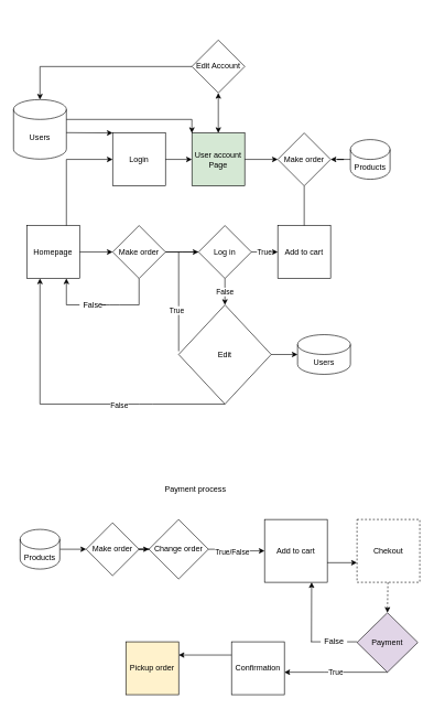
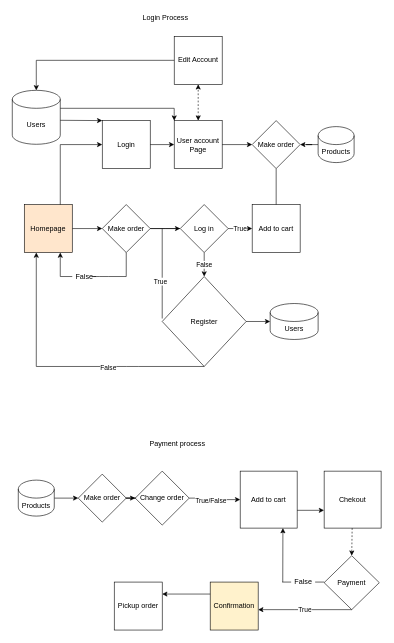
  <mxCell id="0" />
  <mxCell id="1" parent="0" />
  <mxCell id="2" style="edgeStyle=orthogonalEdgeStyle;rounded=0;orthogonalLoop=1;jettySize=auto;html=1;entryX=0;entryY=0.5;entryDx=0;entryDy=0;" edge="1" parent="1" source="3" target="5"><mxGeometry relative="1" as="geometry" /></mxCell>
- <mxCell id="3" value="Homepage" style="whiteSpace=wrap;html=1;aspect=fixed;" vertex="1" parent="1"><mxGeometry x="40" y="340.5" width="80" height="80" as="geometry" /></mxCell>
+ <mxCell id="3" value="Homepage" style="whiteSpace=wrap;html=1;aspect=fixed;fillColor=#ffe6cc;" vertex="1" parent="1"><mxGeometry x="40" y="340.5" width="80" height="80" as="geometry" /></mxCell>
  <mxCell id="4" style="edgeStyle=orthogonalEdgeStyle;rounded=0;orthogonalLoop=1;jettySize=auto;html=1;" edge="1" parent="1" source="5"><mxGeometry relative="1" as="geometry"><mxPoint x="300" y="380.5" as="targetPoint" /></mxGeometry></mxCell>
  <mxCell id="5" value="Make order" style="rhombus;whiteSpace=wrap;html=1;" vertex="1" parent="1"><mxGeometry x="170" y="340.5" width="80" height="80" as="geometry" /></mxCell>
  <mxCell id="6" value="False" style="edgeStyle=orthogonalEdgeStyle;rounded=0;orthogonalLoop=1;jettySize=auto;html=1;" edge="1" parent="1" source="9"><mxGeometry relative="1" as="geometry"><mxPoint x="340" y="460.5" as="targetPoint" /></mxGeometry></mxCell>
  <mxCell id="7" value="True" style="edgeStyle=orthogonalEdgeStyle;rounded=0;orthogonalLoop=1;jettySize=auto;html=1;" edge="1" parent="1" source="9"><mxGeometry relative="1" as="geometry"><mxPoint x="420" y="380.5" as="targetPoint" /><Array as="points"><mxPoint x="400" y="380.5" /><mxPoint x="400" y="380.5" /></Array></mxGeometry></mxCell>
  <mxCell id="8" value="" style="edgeStyle=orthogonalEdgeStyle;rounded=0;orthogonalLoop=1;jettySize=auto;html=1;startArrow=none;startFill=0;endArrow=none;endFill=0;" edge="1" parent="1" source="9" target="5"><mxGeometry relative="1" as="geometry" /></mxCell>
  <mxCell id="9" value="Log in" style="rhombus;whiteSpace=wrap;html=1;" vertex="1" parent="1"><mxGeometry x="300" y="340.5" width="80" height="80" as="geometry" /></mxCell>
  <mxCell id="10" value="Add to cart" style="whiteSpace=wrap;html=1;aspect=fixed;" vertex="1" parent="1"><mxGeometry x="420" y="340.5" width="80" height="80" as="geometry" /></mxCell>
  <mxCell id="11" value="" style="endArrow=none;html=1;entryX=0.5;entryY=1;entryDx=0;entryDy=0;" edge="1" parent="1" target="5"><mxGeometry width="50" height="50" relative="1" as="geometry"><mxPoint x="210" y="460.5" as="sourcePoint" /><mxPoint x="270" y="450.5" as="targetPoint" /></mxGeometry></mxCell>
  <mxCell id="12" value="" style="endArrow=classic;html=1;entryX=0.75;entryY=1;entryDx=0;entryDy=0;" edge="1" parent="1" target="3"><mxGeometry width="50" height="50" relative="1" as="geometry"><mxPoint x="100" y="460.5" as="sourcePoint" /><mxPoint x="130" y="420.5" as="targetPoint" /></mxGeometry></mxCell>
  <mxCell id="13" value="" style="endArrow=none;html=1;" edge="1" parent="1" source="14"><mxGeometry width="50" height="50" relative="1" as="geometry"><mxPoint x="100" y="460.5" as="sourcePoint" /><mxPoint x="210" y="460.5" as="targetPoint" /><Array as="points"><mxPoint x="150" y="460.5" /><mxPoint x="170" y="460.5" /></Array></mxGeometry></mxCell>
  <mxCell id="14" value="False" style="text;html=1;align=center;verticalAlign=middle;resizable=0;points=[];autosize=1;" vertex="1" parent="1"><mxGeometry x="120" y="450.5" width="40" height="20" as="geometry" /></mxCell>
  <mxCell id="15" value="" style="endArrow=none;html=1;" edge="1" parent="1" target="14"><mxGeometry width="50" height="50" relative="1" as="geometry"><mxPoint x="100" y="460.5" as="sourcePoint" /><mxPoint x="210" y="460.5" as="targetPoint" /><Array as="points" /></mxGeometry></mxCell>
- <mxCell id="16" value="Edit" style="rhombus;whiteSpace=wrap;html=1;" vertex="1" parent="1"><mxGeometry x="270" y="460.5" width="140" height="150" as="geometry" /></mxCell>
+ <mxCell id="16" value="Register" style="rhombus;whiteSpace=wrap;html=1;" vertex="1" parent="1"><mxGeometry x="270" y="460.5" width="140" height="150" as="geometry" /></mxCell>
  <mxCell id="17" value="" style="endArrow=classic;html=1;endFill=1;startArrow=none;startFill=0;" edge="1" parent="1"><mxGeometry width="50" height="50" relative="1" as="geometry"><mxPoint x="60" y="610.5" as="sourcePoint" /><mxPoint x="60" y="420.5" as="targetPoint" /></mxGeometry></mxCell>
  <mxCell id="18" value="" style="endArrow=none;html=1;entryX=0;entryY=0.5;entryDx=0;entryDy=0;" edge="1" parent="1" target="16"><mxGeometry width="50" height="50" relative="1" as="geometry"><mxPoint x="270" y="535.5" as="sourcePoint" /><mxPoint x="330" y="610.5" as="targetPoint" /></mxGeometry></mxCell>
  <mxCell id="19" value="" style="endArrow=none;html=1;endFill=0;" edge="1" parent="1"><mxGeometry width="50" height="50" relative="1" as="geometry"><mxPoint x="270" y="530.5" as="sourcePoint" /><mxPoint x="270" y="380.5" as="targetPoint" /></mxGeometry></mxCell>
  <mxCell id="20" value="True" style="edgeLabel;html=1;align=center;verticalAlign=middle;resizable=0;points=[];" vertex="1" connectable="0" parent="19"><mxGeometry x="-0.167" y="4" relative="1" as="geometry"><mxPoint as="offset" /></mxGeometry></mxCell>
  <mxCell id="21" value="" style="endArrow=none;html=1;entryX=0.5;entryY=1;entryDx=0;entryDy=0;" edge="1" parent="1" target="16"><mxGeometry width="50" height="50" relative="1" as="geometry"><mxPoint x="60" y="610.5" as="sourcePoint" /><mxPoint x="300" y="530.5" as="targetPoint" /><Array as="points"><mxPoint x="220" y="610.5" /></Array></mxGeometry></mxCell>
  <mxCell id="22" value="False" style="edgeLabel;html=1;align=center;verticalAlign=middle;resizable=0;points=[];" vertex="1" connectable="0" parent="21"><mxGeometry x="-0.15" y="-2" relative="1" as="geometry"><mxPoint as="offset" /></mxGeometry></mxCell>
  <mxCell id="23" value="Login" style="whiteSpace=wrap;html=1;aspect=fixed;" vertex="1" parent="1"><mxGeometry x="170" y="200.5" width="80" height="80" as="geometry" /></mxCell>
  <mxCell id="24" value="" style="endArrow=classic;html=1;entryX=0;entryY=0.5;entryDx=0;entryDy=0;" edge="1" parent="1" target="23"><mxGeometry width="50" height="50" relative="1" as="geometry"><mxPoint x="100" y="240.5" as="sourcePoint" /><mxPoint x="140" y="230.5" as="targetPoint" /></mxGeometry></mxCell>
  <mxCell id="25" value="" style="endArrow=none;html=1;exitX=0.75;exitY=0;exitDx=0;exitDy=0;" edge="1" parent="1" source="3"><mxGeometry width="50" height="50" relative="1" as="geometry"><mxPoint x="90" y="330.5" as="sourcePoint" /><mxPoint x="100" y="240.5" as="targetPoint" /></mxGeometry></mxCell>
  <mxCell id="26" style="edgeStyle=orthogonalEdgeStyle;rounded=0;orthogonalLoop=1;jettySize=auto;html=1;entryX=0.5;entryY=0;entryDx=0;entryDy=0;startArrow=none;startFill=0;endArrow=none;endFill=0;" edge="1" parent="1" source="27" target="10"><mxGeometry relative="1" as="geometry" /></mxCell>
  <mxCell id="27" value="Make order" style="rhombus;whiteSpace=wrap;html=1;" vertex="1" parent="1"><mxGeometry x="420" y="200.5" width="80" height="80" as="geometry" /></mxCell>
  <mxCell id="28" value="Users" style="shape=cylinder3;whiteSpace=wrap;html=1;boundedLbl=1;backgroundOutline=1;size=15;" vertex="1" parent="1"><mxGeometry x="20" y="150" width="80" height="90" as="geometry" /></mxCell>
  <mxCell id="29" value="" style="endArrow=classic;html=1;entryX=0;entryY=0;entryDx=0;entryDy=0;exitX=1;exitY=0;exitDx=0;exitDy=52.5;exitPerimeter=0;" edge="1" parent="1" target="23"><mxGeometry width="50" height="50" relative="1" as="geometry"><mxPoint x="100" y="200" as="sourcePoint" /><mxPoint x="180" y="160.5" as="targetPoint" /></mxGeometry></mxCell>
  <mxCell id="30" value="Users" style="shape=cylinder3;whiteSpace=wrap;html=1;boundedLbl=1;backgroundOutline=1;size=15;" vertex="1" parent="1"><mxGeometry x="450" y="505.5" width="80" height="60" as="geometry" /></mxCell>
  <mxCell id="31" value="" style="endArrow=classic;html=1;entryX=0;entryY=0.5;entryDx=0;entryDy=0;entryPerimeter=0;exitX=1;exitY=0.5;exitDx=0;exitDy=0;" edge="1" parent="1" source="16" target="30"><mxGeometry width="50" height="50" relative="1" as="geometry"><mxPoint x="320" y="710.5" as="sourcePoint" /><mxPoint x="370" y="660.5" as="targetPoint" /></mxGeometry></mxCell>
- <mxCell id="32" value="User account Page" style="whiteSpace=wrap;html=1;aspect=fixed;fillColor=#d5e8d4;" vertex="1" parent="1"><mxGeometry x="290" y="200.5" width="80" height="80" as="geometry" /></mxCell>
+ <mxCell id="32" value="User account Page" style="whiteSpace=wrap;html=1;aspect=fixed;" vertex="1" parent="1"><mxGeometry x="290" y="200.5" width="80" height="80" as="geometry" /></mxCell>
  <mxCell id="33" value="" style="endArrow=classic;html=1;" edge="1" parent="1" source="23"><mxGeometry width="50" height="50" relative="1" as="geometry"><mxPoint x="240" y="290.5" as="sourcePoint" /><mxPoint x="290" y="240.5" as="targetPoint" /></mxGeometry></mxCell>
  <mxCell id="34" value="" style="endArrow=classic;html=1;exitX=1;exitY=0.5;exitDx=0;exitDy=0;entryX=0;entryY=0.5;entryDx=0;entryDy=0;" edge="1" parent="1" source="32" target="27"><mxGeometry width="50" height="50" relative="1" as="geometry"><mxPoint x="380" y="270.5" as="sourcePoint" /><mxPoint x="410" y="240.5" as="targetPoint" /></mxGeometry></mxCell>
- <mxCell id="35" value="Edit Account" style="rhombus;whiteSpace=wrap;html=1;aspect=fixed;" vertex="1" parent="1"><mxGeometry x="290" y="60" width="80" height="80" as="geometry" /></mxCell>
- <mxCell id="36" value="" style="endArrow=classic;html=1;exitX=0.5;exitY=0;exitDx=0;exitDy=0;startArrow=classic;startFill=1;" edge="1" parent="1" source="32" target="35"><mxGeometry width="50" height="50" relative="1" as="geometry"><mxPoint x="620" y="130" as="sourcePoint" /><mxPoint x="670" y="80" as="targetPoint" /></mxGeometry></mxCell>
+ <mxCell id="35" value="Edit Account" style="whiteSpace=wrap;html=1;aspect=fixed;" vertex="1" parent="1"><mxGeometry x="290" y="60" width="80" height="80" as="geometry" /></mxCell>
+ <mxCell id="36" value="" style="endArrow=classic;html=1;exitX=0.5;exitY=0;exitDx=0;exitDy=0;startArrow=classic;startFill=1;dashed=1;" edge="1" parent="1" source="32" target="35"><mxGeometry width="50" height="50" relative="1" as="geometry"><mxPoint x="620" y="130" as="sourcePoint" /><mxPoint x="670" y="80" as="targetPoint" /></mxGeometry></mxCell>
  <mxCell id="37" value="" style="endArrow=classic;html=1;entryX=0.5;entryY=0;entryDx=0;entryDy=0;entryPerimeter=0;" edge="1" parent="1" target="28"><mxGeometry width="50" height="50" relative="1" as="geometry"><mxPoint x="60" y="100" as="sourcePoint" /><mxPoint x="190" y="60" as="targetPoint" /></mxGeometry></mxCell>
  <mxCell id="38" value="" style="endArrow=none;html=1;startArrow=none;startFill=0;entryX=0;entryY=0.5;entryDx=0;entryDy=0;" edge="1" parent="1" target="35"><mxGeometry width="50" height="50" relative="1" as="geometry"><mxPoint x="60" y="100" as="sourcePoint" /><mxPoint x="285" y="100" as="targetPoint" /></mxGeometry></mxCell>
  <mxCell id="39" value="" style="endArrow=classic;html=1;entryX=0;entryY=0;entryDx=0;entryDy=0;" edge="1" parent="1" target="32"><mxGeometry width="50" height="50" relative="1" as="geometry"><mxPoint x="290" y="180" as="sourcePoint" /><mxPoint x="320" y="160" as="targetPoint" /><Array as="points"><mxPoint x="290" y="190" /></Array></mxGeometry></mxCell>
  <mxCell id="40" value="" style="endArrow=none;html=1;exitX=1;exitY=0;exitDx=0;exitDy=30;exitPerimeter=0;" edge="1" parent="1" source="28"><mxGeometry width="50" height="50" relative="1" as="geometry"><mxPoint x="180" y="200" as="sourcePoint" /><mxPoint x="290" y="180" as="targetPoint" /></mxGeometry></mxCell>
+ <mxCell id="41" value="Login Process" style="text;html=1;align=center;verticalAlign=middle;resizable=0;points=[];autosize=1;" vertex="1" parent="1"><mxGeometry x="230" y="20" width="90" height="20" as="geometry" /></mxCell>
  <mxCell id="42" value="Payment process" style="text;html=1;align=center;verticalAlign=middle;resizable=0;points=[];autosize=1;" vertex="1" parent="1"><mxGeometry x="240" y="730" width="110" height="20" as="geometry" /></mxCell>
  <mxCell id="43" style="edgeStyle=orthogonalEdgeStyle;rounded=0;orthogonalLoop=1;jettySize=auto;html=1;entryX=0;entryY=0.5;entryDx=0;entryDy=0;startArrow=none;startFill=0;endArrow=classic;endFill=1;" edge="1" parent="1" source="44" target="49"><mxGeometry relative="1" as="geometry" /></mxCell>
  <mxCell id="44" value="Make order" style="rhombus;whiteSpace=wrap;html=1;" vertex="1" parent="1"><mxGeometry x="130" y="790" width="80" height="80" as="geometry" /></mxCell>
  <mxCell id="45" style="edgeStyle=orthogonalEdgeStyle;rounded=0;orthogonalLoop=1;jettySize=auto;html=1;entryX=0;entryY=0.5;entryDx=0;entryDy=0;startArrow=none;startFill=0;endArrow=classic;endFill=1;" edge="1" parent="1" source="46" target="44"><mxGeometry relative="1" as="geometry" /></mxCell>
  <mxCell id="46" value="Products" style="shape=cylinder3;whiteSpace=wrap;html=1;boundedLbl=1;backgroundOutline=1;size=15;" vertex="1" parent="1"><mxGeometry x="30" y="800" width="60" height="60" as="geometry" /></mxCell>
  <mxCell id="47" style="edgeStyle=orthogonalEdgeStyle;rounded=0;orthogonalLoop=1;jettySize=auto;html=1;entryX=0;entryY=0.5;entryDx=0;entryDy=0;startArrow=none;startFill=0;endArrow=classic;endFill=1;exitX=1;exitY=0.5;exitDx=0;exitDy=0;" edge="1" parent="1" source="49" target="50"><mxGeometry relative="1" as="geometry"><Array as="points"><mxPoint x="370" y="830" /></Array></mxGeometry></mxCell>
  <mxCell id="48" value="True/False" style="edgeLabel;html=1;align=center;verticalAlign=middle;resizable=0;points=[];" vertex="1" connectable="0" parent="47"><mxGeometry x="-0.2" y="-3" relative="1" as="geometry"><mxPoint as="offset" /></mxGeometry></mxCell>
  <mxCell id="49" value="Change order" style="rhombus;whiteSpace=wrap;html=1;" vertex="1" parent="1"><mxGeometry x="225" y="785" width="90" height="90" as="geometry" /></mxCell>
  <mxCell id="50" value="Add to cart" style="whiteSpace=wrap;html=1;aspect=fixed;" vertex="1" parent="1"><mxGeometry x="400" y="785" width="95" height="95" as="geometry" /></mxCell>
  <mxCell id="51" style="edgeStyle=orthogonalEdgeStyle;rounded=0;orthogonalLoop=1;jettySize=auto;html=1;entryX=1;entryY=0.5;entryDx=0;entryDy=0;startArrow=none;startFill=0;endArrow=classic;endFill=1;" edge="1" parent="1" source="52" target="27"><mxGeometry relative="1" as="geometry" /></mxCell>
  <mxCell id="52" value="Products" style="shape=cylinder3;whiteSpace=wrap;html=1;boundedLbl=1;backgroundOutline=1;size=15;" vertex="1" parent="1"><mxGeometry x="530" y="210.5" width="60" height="60" as="geometry" /></mxCell>
- <mxCell id="53" value="Chekout" style="whiteSpace=wrap;html=1;aspect=fixed;dashed=1;" vertex="1" parent="1"><mxGeometry x="540" y="785" width="95" height="95" as="geometry" /></mxCell>
+ <mxCell id="53" value="Chekout" style="whiteSpace=wrap;html=1;aspect=fixed;" vertex="1" parent="1"><mxGeometry x="540" y="785" width="95" height="95" as="geometry" /></mxCell>
  <mxCell id="54" value="" style="endArrow=classic;html=1;exitX=1;exitY=0.688;exitDx=0;exitDy=0;exitPerimeter=0;entryX=-0.002;entryY=0.688;entryDx=0;entryDy=0;entryPerimeter=0;" edge="1" parent="1" source="50" target="53"><mxGeometry width="50" height="50" relative="1" as="geometry"><mxPoint x="490" y="960" as="sourcePoint" /><mxPoint x="540" y="910" as="targetPoint" /></mxGeometry></mxCell>
- <mxCell id="55" value="Payment" style="rhombus;whiteSpace=wrap;html=1;fillColor=#e1d5e7;" vertex="1" parent="1"><mxGeometry x="540" y="926" width="92" height="90" as="geometry" /></mxCell>
+ <mxCell id="55" value="Payment" style="rhombus;whiteSpace=wrap;html=1;" vertex="1" parent="1"><mxGeometry x="540" y="926" width="92" height="90" as="geometry" /></mxCell>
  <mxCell id="56" value="" style="endArrow=classic;html=1;entryX=0.5;entryY=0;entryDx=0;entryDy=0;dashed=1;" edge="1" parent="1" source="53" target="55"><mxGeometry width="50" height="50" relative="1" as="geometry"><mxPoint x="360" y="1020" as="sourcePoint" /><mxPoint x="410" y="970" as="targetPoint" /></mxGeometry></mxCell>
  <mxCell id="57" value="" style="endArrow=classic;html=1;entryX=0.75;entryY=1;entryDx=0;entryDy=0;" edge="1" parent="1" target="50"><mxGeometry width="50" height="50" relative="1" as="geometry"><mxPoint x="471" y="970" as="sourcePoint" /><mxPoint x="520" y="950" as="targetPoint" /></mxGeometry></mxCell>
  <mxCell id="58" value="" style="endArrow=none;html=1;" edge="1" parent="1" source="59"><mxGeometry width="50" height="50" relative="1" as="geometry"><mxPoint x="470" y="970" as="sourcePoint" /><mxPoint x="540" y="970" as="targetPoint" /></mxGeometry></mxCell>
  <mxCell id="59" value="False" style="text;html=1;align=center;verticalAlign=middle;resizable=0;points=[];autosize=1;" vertex="1" parent="1"><mxGeometry x="485" y="960" width="40" height="20" as="geometry" /></mxCell>
  <mxCell id="60" value="" style="endArrow=none;html=1;" edge="1" parent="1" target="59"><mxGeometry width="50" height="50" relative="1" as="geometry"><mxPoint x="470" y="970" as="sourcePoint" /><mxPoint x="540" y="970" as="targetPoint" /></mxGeometry></mxCell>
  <mxCell id="61" value="True" style="endArrow=classic;html=1;exitX=0.5;exitY=1;exitDx=0;exitDy=0;" edge="1" parent="1" source="55"><mxGeometry width="50" height="50" relative="1" as="geometry"><mxPoint x="450" y="1050" as="sourcePoint" /><mxPoint x="430" y="1016" as="targetPoint" /><Array as="points"><mxPoint x="500" y="1016" /></Array></mxGeometry></mxCell>
- <mxCell id="62" value="Confirmation" style="whiteSpace=wrap;html=1;aspect=fixed;" vertex="1" parent="1"><mxGeometry x="350" y="970" width="80" height="80" as="geometry" /></mxCell>
+ <mxCell id="62" value="Confirmation" style="whiteSpace=wrap;html=1;aspect=fixed;fillColor=#fff2cc;" vertex="1" parent="1"><mxGeometry x="350" y="970" width="80" height="80" as="geometry" /></mxCell>
  <mxCell id="63" value="" style="endArrow=classic;html=1;exitX=0;exitY=0.25;exitDx=0;exitDy=0;" edge="1" parent="1" source="62"><mxGeometry width="50" height="50" relative="1" as="geometry"><mxPoint x="260" y="1040" as="sourcePoint" /><mxPoint x="270" y="990" as="targetPoint" /></mxGeometry></mxCell>
- <mxCell id="64" value="Pickup order" style="whiteSpace=wrap;html=1;aspect=fixed;fillColor=#fff2cc;" vertex="1" parent="1"><mxGeometry x="190" y="970" width="80" height="80" as="geometry" /></mxCell>
+ <mxCell id="64" value="Pickup order" style="whiteSpace=wrap;html=1;aspect=fixed;" vertex="1" parent="1"><mxGeometry x="190" y="970" width="80" height="80" as="geometry" /></mxCell>
